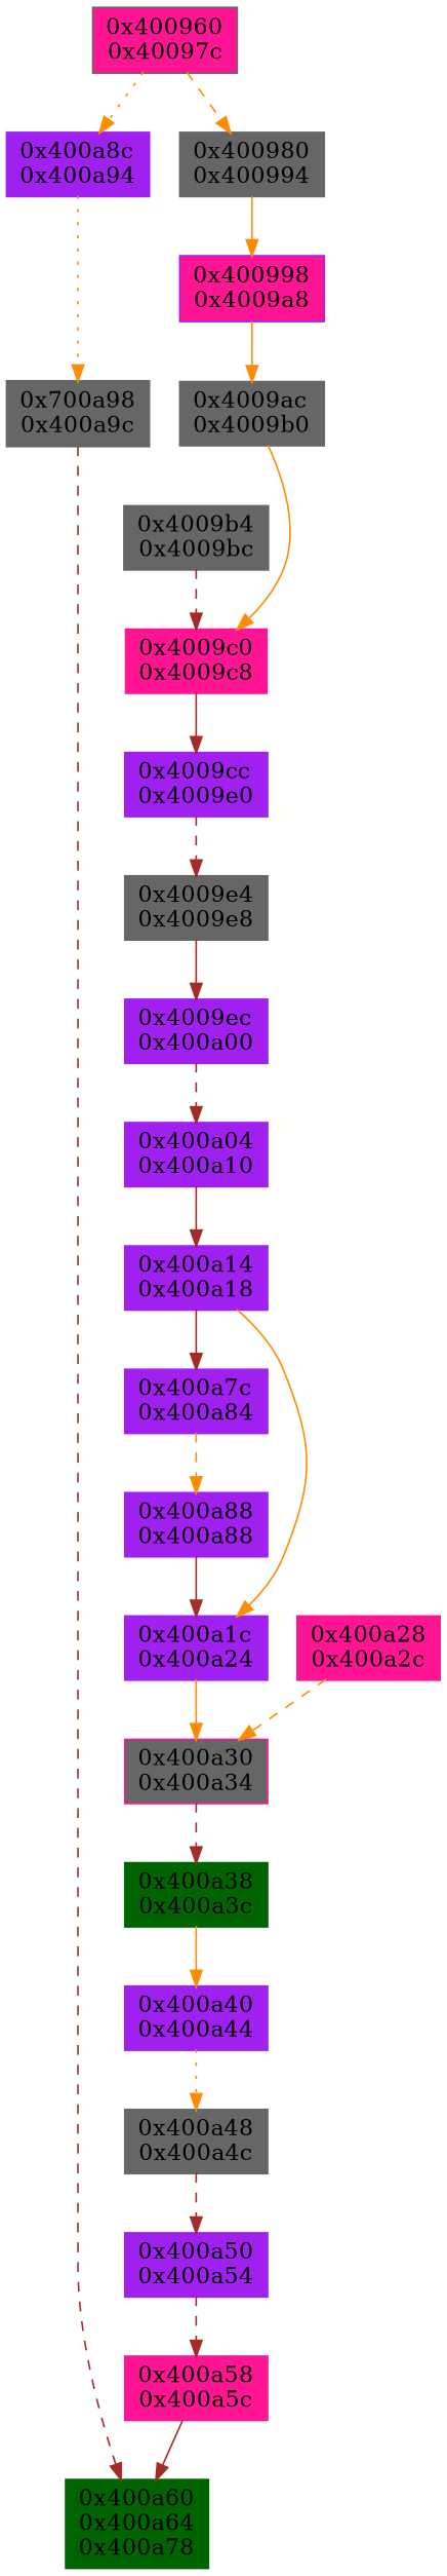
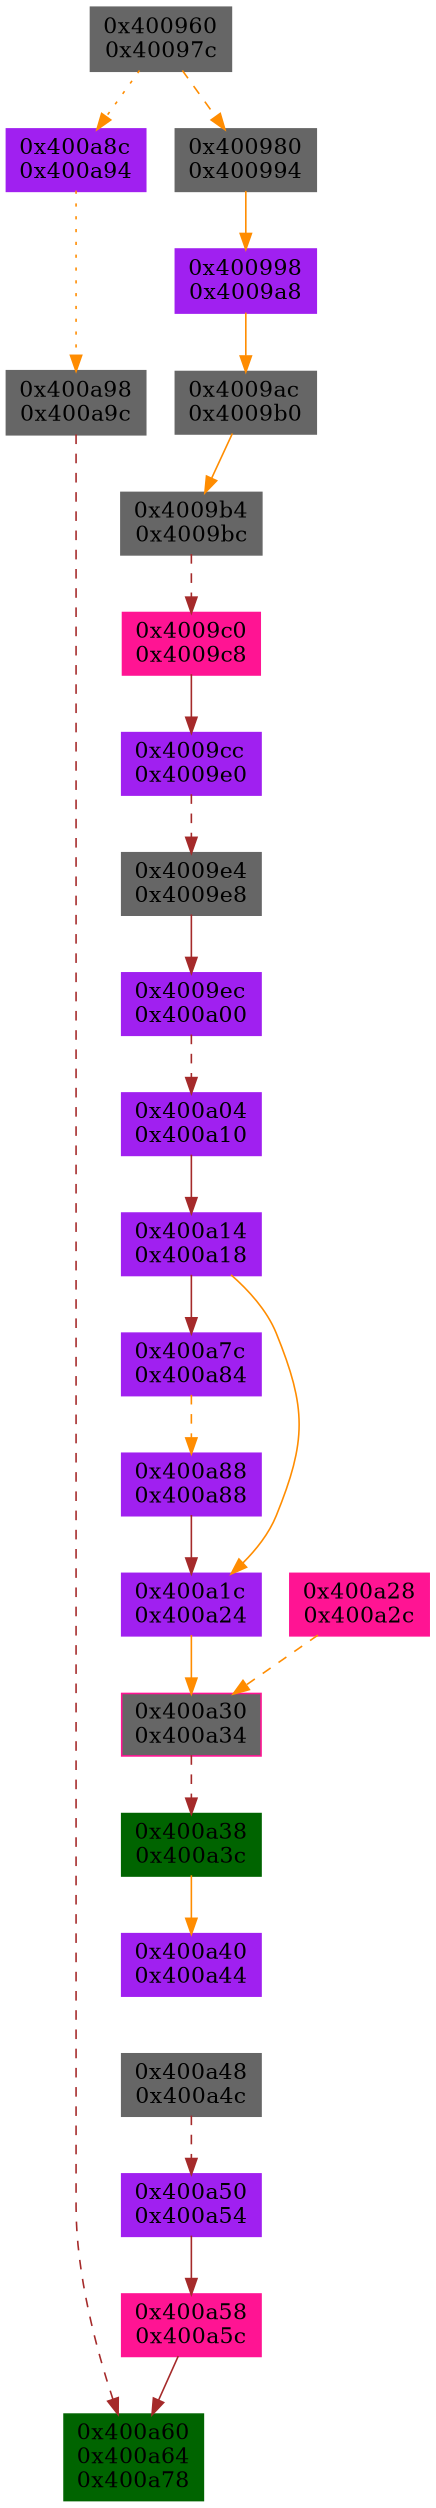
  digraph {
    node [color=purple shape=record style=filled]
    edge [color=brown style=solid]
-   n1 [color=gray40 label="0x400960\l0x40097c" fillcolor=deeppink]
+   n1 [color=gray40 label="0x400960\l0x40097c"]
    n2 [label="0x400a8c\l0x400a94"]
    n3 [color=gray40 label="0x400980\l0x400994"]
-   n4 [color=gray40 label="0x700a98\l0x400a9c"]
-   n5 [label="0x400998\l0x4009a8" fillcolor=deeppink]
+   n4 [color=gray40 label="0x400a98\l0x400a9c"]
+   n5 [label="0x400998\l0x4009a8"]
    n6 [color=darkgreen label="0x400a60\l0x400a64\l0x400a78"]
    n7 [color=gray40 label="0x4009ac\l0x4009b0"]
    n8 [color=gray40 label="0x4009b4\l0x4009bc"]
    n9 [color=deeppink label="0x4009c0\l0x4009c8"]
    n10 [label="0x4009cc\l0x4009e0"]
    n11 [color=gray40 label="0x4009e4\l0x4009e8"]
    n12 [label="0x4009ec\l0x400a00"]
    n13 [label="0x400a04\l0x400a10"]
    n14 [label="0x400a14\l0x400a18"]
    n15 [label="0x400a7c\l0x400a84"]
    n16 [label="0x400a1c\l0x400a24"]
    n17 [label="0x400a88\l0x400a88"]
    n18 [color=deeppink fillcolor=gray40 label="0x400a30\l0x400a34"]
    n19 [color=deeppink label="0x400a28\l0x400a2c"]
    n20 [color=darkgreen label="0x400a38\l0x400a3c"]
    n21 [label="0x400a40\l0x400a44"]
    n22 [color=gray40 label="0x400a48\l0x400a4c"]
    n23 [label="0x400a50\l0x400a54"]
    n24 [color=deeppink label="0x400a58\l0x400a5c"]
    n1 -> n2 [color=darkorange style=dotted]
    n1 -> n3 [color=darkorange style=dashed]
    n2 -> n4 [color=darkorange style=dotted]
    n3 -> n5 [color=darkorange]
    n4 -> n6 [style=dashed]
    n5 -> n7 [color=darkorange]
-   n7 -> n9 [color=darkorange]
+   n7 -> n8 [color=darkorange]
    n8 -> n9 [style=dashed]
    n9 -> n10
    n10 -> n11 [style=dashed]
    n11 -> n12
    n12 -> n13 [style=dashed]
    n13 -> n14
    n14 -> n15
    n14 -> n16 [color=darkorange]
    n15 -> n17 [color=darkorange style=dashed]
    n16 -> n18 [color=darkorange]
    n17 -> n16
    n18 -> n20 [style=dashed]
    n19 -> n18 [color=darkorange style=dashed]
    n20 -> n21 [color=darkorange]
-   n21 -> n22 [color=darkorange style=dotted]
    n22 -> n23 [style=dashed]
-   n23 -> n24 [style=dashed]
+   n23 -> n24
    n24 -> n6
  }
